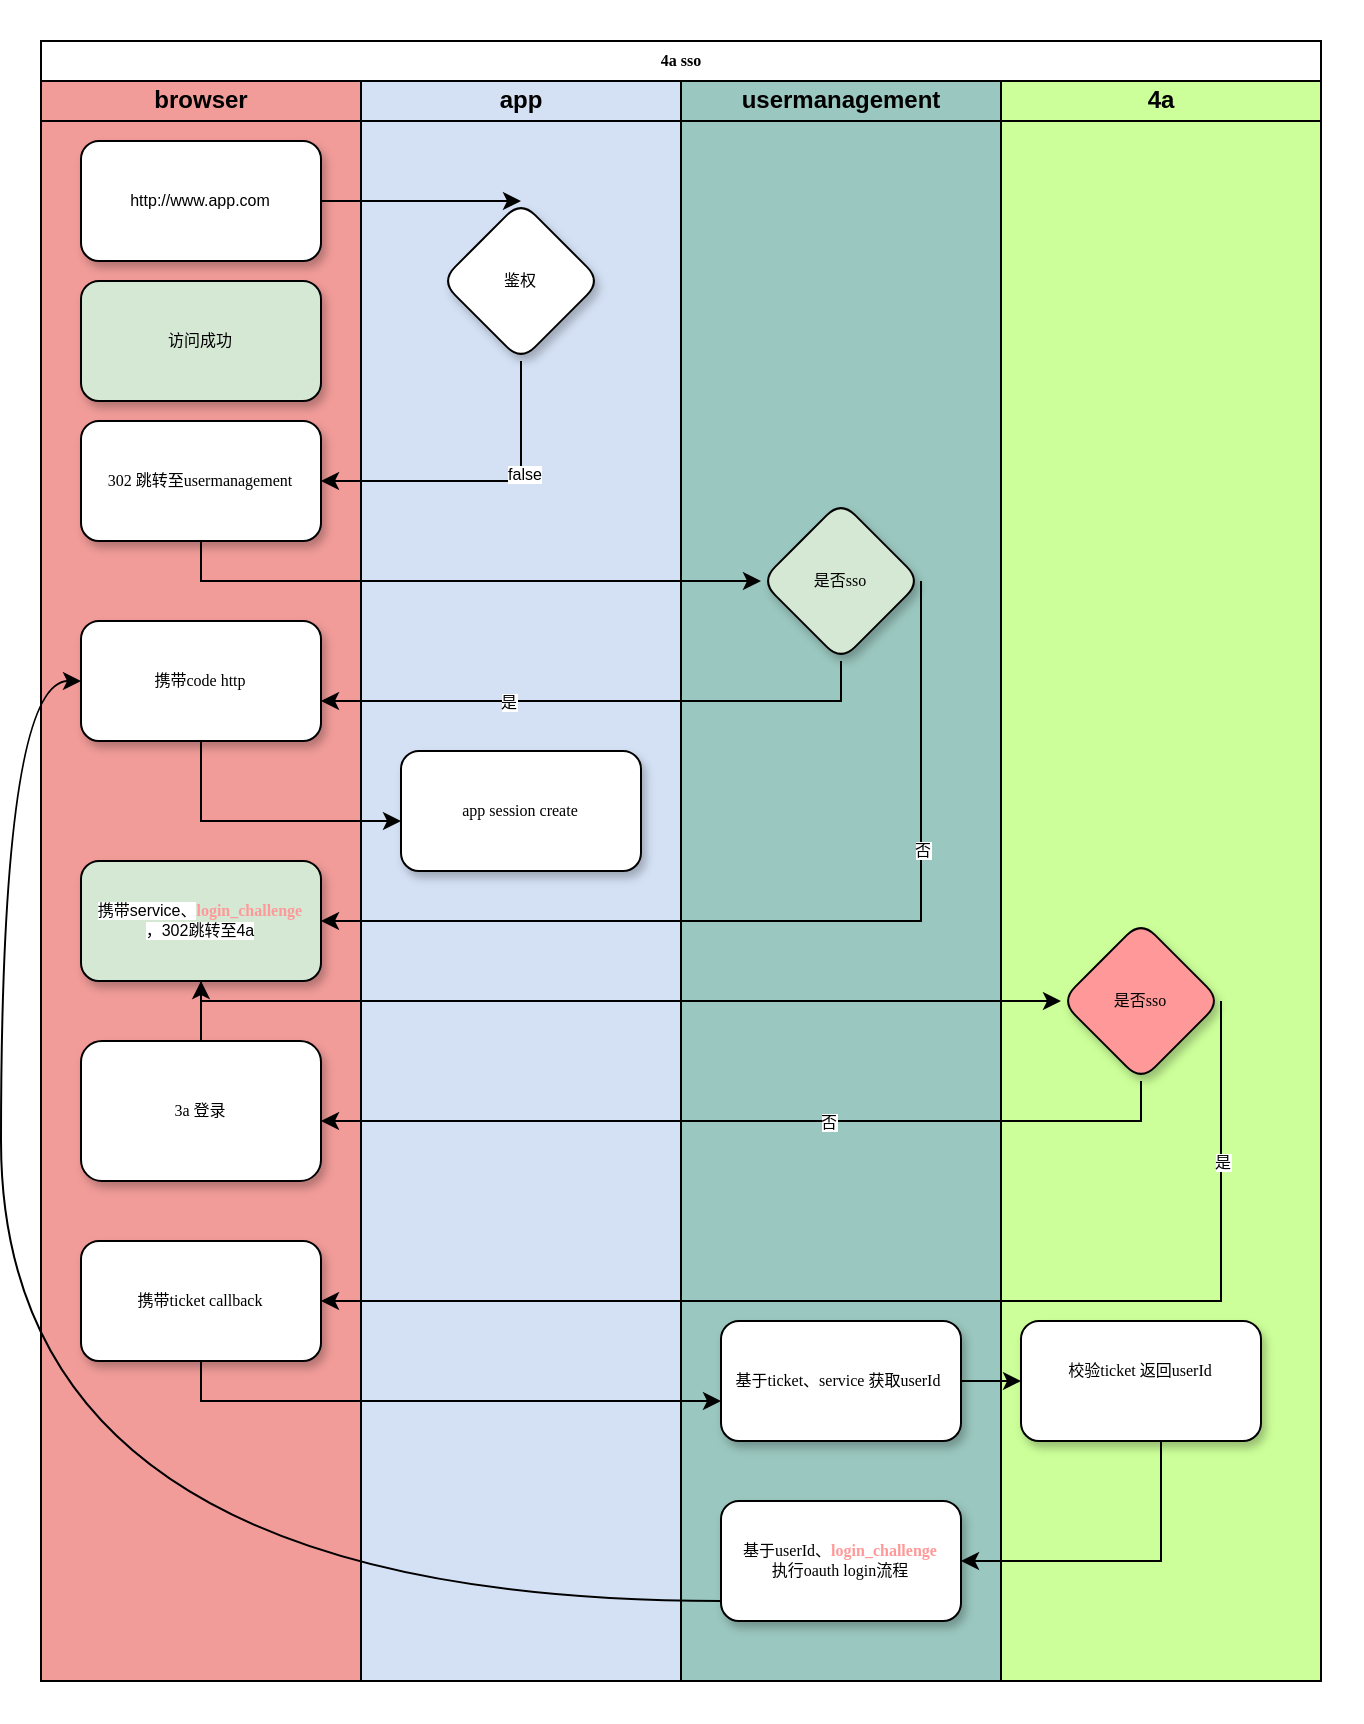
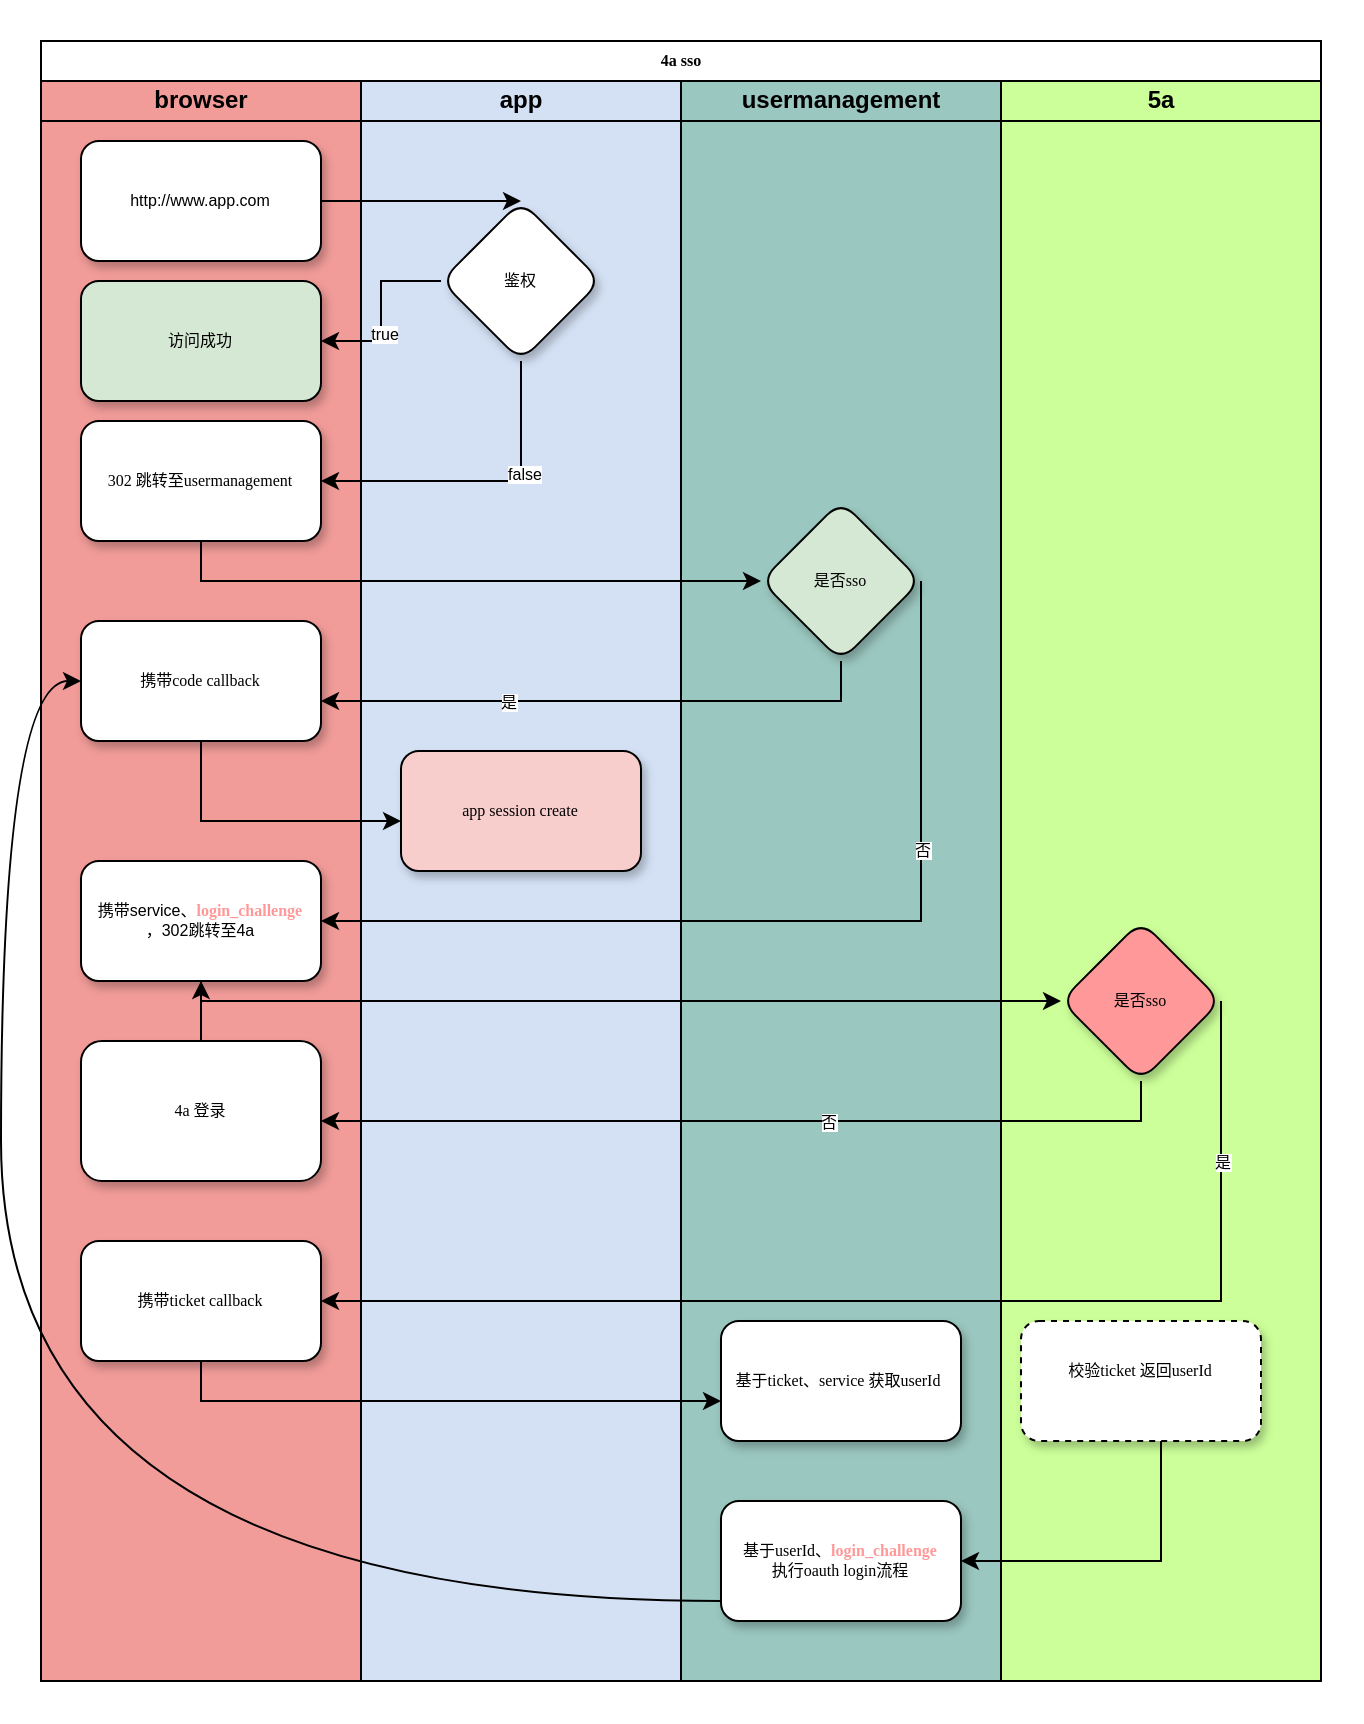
  <mxCell id="0" />
  <mxCell id="1" parent="0" />
  <mxCell id="2" value="4a sso" style="swimlane;html=1;childLayout=stackLayout;startSize=20;rounded=0;shadow=0;labelBackgroundColor=none;strokeWidth=1;fontFamily=Verdana;fontSize=8;align=center;swimlaneFillColor=#CCFF99;" parent="1" vertex="1"><mxGeometry x="20" y="20" width="640" height="820" as="geometry" /></mxCell>
  <mxCell id="3" value="browser" style="swimlane;html=1;startSize=20;swimlaneFillColor=#F19C99;fillColor=#F19C99;" parent="2" vertex="1"><mxGeometry y="20" width="160" height="800" as="geometry" /></mxCell>
  <mxCell id="4" value="访问成功" style="whiteSpace=wrap;html=1;fontSize=8;fontFamily=Verdana;rounded=1;shadow=1;labelBackgroundColor=none;strokeWidth=1;fillColor=#d5e8d4;" vertex="1" parent="3"><mxGeometry x="20" y="100" width="120" height="60" as="geometry" /></mxCell>
  <mxCell id="5" value="302 跳转至usermanagement" style="whiteSpace=wrap;html=1;fontSize=8;fontFamily=Verdana;rounded=1;shadow=1;labelBackgroundColor=none;strokeWidth=1;" vertex="1" parent="3"><mxGeometry x="20" y="170" width="120" height="60" as="geometry" /></mxCell>
- <mxCell id="6" value="携带code http" style="whiteSpace=wrap;html=1;fontSize=8;fontFamily=Verdana;rounded=1;shadow=1;labelBackgroundColor=none;strokeWidth=1;" vertex="1" parent="3"><mxGeometry x="20" y="270" width="120" height="60" as="geometry" /></mxCell>
- <mxCell id="7" value="&lt;span style=&quot;font-family: Helvetica; background-color: rgb(255, 255, 255);&quot;&gt;携带service、&lt;/span&gt;&lt;b&gt;&lt;font color=&quot;#ff9999&quot;&gt;login_challenge&lt;/font&gt;&lt;/b&gt;&lt;span style=&quot;font-family: Helvetica; background-color: rgb(255, 255, 255);&quot;&gt;&lt;br&gt;，302跳转至4a&lt;/span&gt;" style="whiteSpace=wrap;html=1;fontSize=8;fontFamily=Verdana;rounded=1;shadow=1;labelBackgroundColor=none;strokeWidth=1;fillColor=#d5e8d4;" vertex="1" parent="3"><mxGeometry x="20" y="390" width="120" height="60" as="geometry" /></mxCell>
+ <mxCell id="6" value="携带code callback" style="whiteSpace=wrap;html=1;fontSize=8;fontFamily=Verdana;rounded=1;shadow=1;labelBackgroundColor=none;strokeWidth=1;" vertex="1" parent="3"><mxGeometry x="20" y="270" width="120" height="60" as="geometry" /></mxCell>
+ <mxCell id="7" value="&lt;span style=&quot;font-family: Helvetica; background-color: rgb(255, 255, 255);&quot;&gt;携带service、&lt;/span&gt;&lt;b&gt;&lt;font color=&quot;#ff9999&quot;&gt;login_challenge&lt;/font&gt;&lt;/b&gt;&lt;span style=&quot;font-family: Helvetica; background-color: rgb(255, 255, 255);&quot;&gt;&lt;br&gt;，302跳转至4a&lt;/span&gt;" style="whiteSpace=wrap;html=1;fontSize=8;fontFamily=Verdana;rounded=1;shadow=1;labelBackgroundColor=none;strokeWidth=1;" vertex="1" parent="3"><mxGeometry x="20" y="390" width="120" height="60" as="geometry" /></mxCell>
  <mxCell id="8" value="携带ticket callback" style="whiteSpace=wrap;html=1;fontSize=8;fontFamily=Verdana;rounded=1;shadow=1;labelBackgroundColor=none;strokeWidth=1;" vertex="1" parent="3"><mxGeometry x="20" y="580" width="120" height="60" as="geometry" /></mxCell>
  <mxCell id="9" style="edgeStyle=orthogonalEdgeStyle;rounded=0;orthogonalLoop=1;jettySize=auto;html=1;fontFamily=Helvetica;fontSize=8;fontColor=#000000;" edge="1" parent="3" source="10" target="7"><mxGeometry relative="1" as="geometry" /></mxCell>
- <mxCell id="10" value="3a 登录" style="whiteSpace=wrap;html=1;fontSize=8;fontFamily=Verdana;rounded=1;shadow=1;labelBackgroundColor=none;strokeWidth=1;" vertex="1" parent="3"><mxGeometry x="20" y="480" width="120" height="70" as="geometry" /></mxCell>
+ <mxCell id="10" value="4a 登录" style="whiteSpace=wrap;html=1;fontSize=8;fontFamily=Verdana;rounded=1;shadow=1;labelBackgroundColor=none;strokeWidth=1;" vertex="1" parent="3"><mxGeometry x="20" y="480" width="120" height="70" as="geometry" /></mxCell>
  <mxCell id="11" value="&lt;span style=&quot;font-family: Helvetica;&quot;&gt;http://www.app.com&lt;/span&gt;" style="whiteSpace=wrap;html=1;fontSize=8;fontFamily=Verdana;rounded=1;shadow=1;labelBackgroundColor=none;strokeWidth=1;" vertex="1" parent="3"><mxGeometry x="20" y="30" width="120" height="60" as="geometry" /></mxCell>
  <mxCell id="12" value="app" style="swimlane;html=1;startSize=20;fillColor=#D4E1F5;swimlaneFillColor=#D4E1F5;" parent="2" vertex="1"><mxGeometry x="160" y="20" width="160" height="800" as="geometry" /></mxCell>
  <mxCell id="13" value="鉴权" style="rhombus;whiteSpace=wrap;html=1;fontSize=8;fontFamily=Verdana;rounded=1;shadow=1;labelBackgroundColor=none;strokeWidth=1;" vertex="1" parent="12"><mxGeometry x="40" y="60" width="80" height="80" as="geometry" /></mxCell>
- <mxCell id="14" value="app session create" style="whiteSpace=wrap;html=1;fontSize=8;fontFamily=Verdana;rounded=1;shadow=1;labelBackgroundColor=none;strokeWidth=1;" vertex="1" parent="12"><mxGeometry x="20" y="335" width="120" height="60" as="geometry" /></mxCell>
+ <mxCell id="14" value="app session create" style="whiteSpace=wrap;html=1;fontSize=8;fontFamily=Verdana;rounded=1;shadow=1;labelBackgroundColor=none;strokeWidth=1;fillColor=#f8cecc;" vertex="1" parent="12"><mxGeometry x="20" y="335" width="120" height="60" as="geometry" /></mxCell>
  <mxCell id="15" value="usermanagement" style="swimlane;html=1;startSize=20;swimlaneFillColor=#9AC7BF;fillColor=#9AC7BF;" parent="2" vertex="1"><mxGeometry x="320" y="20" width="160" height="800" as="geometry" /></mxCell>
  <mxCell id="16" value="是否sso" style="rhombus;whiteSpace=wrap;html=1;fontSize=8;fontFamily=Verdana;rounded=1;shadow=1;labelBackgroundColor=none;strokeWidth=1;fillColor=#D5E8D4;" vertex="1" parent="15"><mxGeometry x="40" y="210" width="80" height="80" as="geometry" /></mxCell>
  <mxCell id="17" value="基于ticket、service 获取userId&amp;nbsp;" style="whiteSpace=wrap;html=1;fontSize=8;fontFamily=Verdana;rounded=1;shadow=1;labelBackgroundColor=none;strokeWidth=1;" vertex="1" parent="15"><mxGeometry x="20" y="620" width="120" height="60" as="geometry" /></mxCell>
  <mxCell id="18" value="基于userId、&lt;b&gt;&lt;font color=&quot;#ff9999&quot;&gt;login_challenge&lt;/font&gt;&lt;/b&gt;&lt;br&gt;执行oauth login流程" style="whiteSpace=wrap;html=1;fontSize=8;fontFamily=Verdana;rounded=1;shadow=1;labelBackgroundColor=none;strokeWidth=1;" vertex="1" parent="15"><mxGeometry x="20" y="710" width="120" height="60" as="geometry" /></mxCell>
  <mxCell id="19" style="edgeStyle=orthogonalEdgeStyle;rounded=0;orthogonalLoop=1;jettySize=auto;html=1;fontFamily=Helvetica;fontSize=8;" edge="1" parent="2" target="13"><mxGeometry relative="1" as="geometry"><mxPoint x="140" y="80" as="sourcePoint" /><Array as="points"><mxPoint x="190" y="80" /><mxPoint x="190" y="80" /></Array></mxGeometry></mxCell>
+ <mxCell id="20" value="" style="edgeStyle=orthogonalEdgeStyle;rounded=0;orthogonalLoop=1;jettySize=auto;html=1;fontFamily=Helvetica;fontSize=8;" edge="1" parent="2" source="13" target="4"><mxGeometry relative="1" as="geometry" /></mxCell>
+ <mxCell id="21" value="true" style="edgeLabel;html=1;align=center;verticalAlign=middle;resizable=0;points=[];fontSize=8;fontFamily=Helvetica;" vertex="1" connectable="0" parent="20"><mxGeometry x="0.24" y="1" relative="1" as="geometry"><mxPoint as="offset" /></mxGeometry></mxCell>
  <mxCell id="22" value="" style="edgeStyle=orthogonalEdgeStyle;rounded=0;orthogonalLoop=1;jettySize=auto;html=1;fontFamily=Helvetica;fontSize=8;" edge="1" parent="2" source="13" target="5"><mxGeometry relative="1" as="geometry"><Array as="points"><mxPoint x="240" y="220" /></Array></mxGeometry></mxCell>
  <mxCell id="23" value="false" style="edgeLabel;html=1;align=center;verticalAlign=middle;resizable=0;points=[];fontSize=8;fontFamily=Helvetica;" vertex="1" connectable="0" parent="22"><mxGeometry x="-0.295" y="1" relative="1" as="geometry"><mxPoint as="offset" /></mxGeometry></mxCell>
  <mxCell id="24" value="" style="edgeStyle=orthogonalEdgeStyle;rounded=0;orthogonalLoop=1;jettySize=auto;html=1;fontFamily=Helvetica;fontSize=8;" edge="1" parent="2" source="5" target="16"><mxGeometry relative="1" as="geometry"><Array as="points"><mxPoint x="80" y="270" /></Array></mxGeometry></mxCell>
  <mxCell id="25" value="" style="edgeStyle=orthogonalEdgeStyle;rounded=0;orthogonalLoop=1;jettySize=auto;html=1;fontFamily=Helvetica;fontSize=8;" edge="1" parent="2" source="16" target="6"><mxGeometry relative="1" as="geometry"><Array as="points"><mxPoint x="400" y="330" /></Array></mxGeometry></mxCell>
  <mxCell id="26" value="是" style="edgeLabel;html=1;align=center;verticalAlign=middle;resizable=0;points=[];fontSize=8;fontFamily=Helvetica;" vertex="1" connectable="0" parent="25"><mxGeometry x="-0.218" y="1" relative="1" as="geometry"><mxPoint x="-78" y="-1" as="offset" /></mxGeometry></mxCell>
  <mxCell id="27" value="" style="edgeStyle=orthogonalEdgeStyle;rounded=0;orthogonalLoop=1;jettySize=auto;html=1;fontFamily=Helvetica;fontSize=8;" edge="1" parent="2" source="6" target="14"><mxGeometry relative="1" as="geometry"><Array as="points"><mxPoint x="80" y="390" /></Array></mxGeometry></mxCell>
  <mxCell id="28" value="" style="edgeStyle=orthogonalEdgeStyle;rounded=0;orthogonalLoop=1;jettySize=auto;html=1;fontFamily=Helvetica;fontSize=8;" edge="1" parent="2" source="16" target="7"><mxGeometry relative="1" as="geometry"><Array as="points"><mxPoint x="440" y="440" /></Array></mxGeometry></mxCell>
  <mxCell id="29" value="否" style="edgeLabel;html=1;align=center;verticalAlign=middle;resizable=0;points=[];fontSize=8;fontFamily=Helvetica;" vertex="1" connectable="0" parent="28"><mxGeometry x="-0.431" relative="1" as="geometry"><mxPoint as="offset" /></mxGeometry></mxCell>
  <mxCell id="30" value="" style="edgeStyle=orthogonalEdgeStyle;rounded=0;orthogonalLoop=1;jettySize=auto;html=1;fontFamily=Helvetica;fontSize=8;entryX=0;entryY=0.5;entryDx=0;entryDy=0;" edge="1" parent="2" source="7" target="38"><mxGeometry relative="1" as="geometry"><mxPoint x="510" y="570" as="targetPoint" /><Array as="points"><mxPoint x="80" y="480" /></Array></mxGeometry></mxCell>
  <mxCell id="31" value="" style="edgeStyle=orthogonalEdgeStyle;rounded=0;orthogonalLoop=1;jettySize=auto;html=1;fontFamily=Helvetica;fontSize=8;exitX=1;exitY=0.5;exitDx=0;exitDy=0;" edge="1" parent="2" source="38" target="8"><mxGeometry relative="1" as="geometry"><mxPoint x="590" y="691" as="sourcePoint" /><Array as="points"><mxPoint x="590" y="630" /></Array></mxGeometry></mxCell>
  <mxCell id="32" value="是" style="edgeLabel;html=1;align=center;verticalAlign=middle;resizable=0;points=[];fontSize=8;fontFamily=Helvetica;" vertex="1" connectable="0" parent="31"><mxGeometry x="-0.064" y="4" relative="1" as="geometry"><mxPoint x="131" y="-74" as="offset" /></mxGeometry></mxCell>
  <mxCell id="33" value="" style="edgeStyle=orthogonalEdgeStyle;rounded=0;orthogonalLoop=1;jettySize=auto;html=1;fontFamily=Helvetica;fontSize=8;" edge="1" parent="2" source="8" target="17"><mxGeometry relative="1" as="geometry"><Array as="points"><mxPoint x="80" y="680" /></Array></mxGeometry></mxCell>
- <mxCell id="34" value="" style="edgeStyle=orthogonalEdgeStyle;rounded=0;orthogonalLoop=1;jettySize=auto;html=1;fontFamily=Helvetica;fontSize=8;" edge="1" parent="2" source="17" target="39"><mxGeometry relative="1" as="geometry" /></mxCell>
  <mxCell id="35" value="" style="edgeStyle=orthogonalEdgeStyle;rounded=0;orthogonalLoop=1;jettySize=auto;html=1;fontFamily=Helvetica;fontSize=8;fontColor=#FF9999;" edge="1" parent="2" source="38" target="10"><mxGeometry relative="1" as="geometry"><Array as="points"><mxPoint x="550" y="540" /></Array></mxGeometry></mxCell>
  <mxCell id="36" value="&lt;font color=&quot;#000000&quot;&gt;否&lt;/font&gt;" style="edgeLabel;html=1;align=center;verticalAlign=middle;resizable=0;points=[];fontSize=8;fontFamily=Helvetica;fontColor=#FF9999;" vertex="1" connectable="0" parent="35"><mxGeometry x="-0.179" relative="1" as="geometry"><mxPoint as="offset" /></mxGeometry></mxCell>
- <mxCell id="37" value="4a" style="swimlane;html=1;startSize=20;fillColor=#CCFF99;" vertex="1" parent="2"><mxGeometry x="480" y="20" width="160" height="800" as="geometry" /></mxCell>
+ <mxCell id="37" value="5a" style="swimlane;html=1;startSize=20;fillColor=#CCFF99;" vertex="1" parent="2"><mxGeometry x="480" y="20" width="160" height="800" as="geometry" /></mxCell>
  <mxCell id="38" value="是否sso" style="rhombus;whiteSpace=wrap;html=1;fontSize=8;fontFamily=Verdana;rounded=1;shadow=1;labelBackgroundColor=none;strokeWidth=1;fillColor=#FF9999;" vertex="1" parent="37"><mxGeometry x="30" y="420" width="80" height="80" as="geometry" /></mxCell>
- <mxCell id="39" value="校验ticket 返回userId&lt;br&gt;&amp;nbsp;" style="whiteSpace=wrap;html=1;fontSize=8;fontFamily=Verdana;rounded=1;shadow=1;labelBackgroundColor=none;strokeWidth=1;" vertex="1" parent="37"><mxGeometry x="10" y="620" width="120" height="60" as="geometry" /></mxCell>
+ <mxCell id="39" value="校验ticket 返回userId&lt;br&gt;&amp;nbsp;" style="whiteSpace=wrap;html=1;fontSize=8;fontFamily=Verdana;rounded=1;shadow=1;labelBackgroundColor=none;strokeWidth=1;dashed=1;" vertex="1" parent="37"><mxGeometry x="10" y="620" width="120" height="60" as="geometry" /></mxCell>
  <mxCell id="40" value="" style="edgeStyle=orthogonalEdgeStyle;rounded=0;orthogonalLoop=1;jettySize=auto;html=1;fontFamily=Helvetica;fontSize=8;" edge="1" parent="2" source="39" target="18"><mxGeometry relative="1" as="geometry"><Array as="points"><mxPoint x="560" y="760" /></Array></mxGeometry></mxCell>
  <mxCell id="41" style="edgeStyle=orthogonalEdgeStyle;orthogonalLoop=1;jettySize=auto;html=1;entryX=0;entryY=0.5;entryDx=0;entryDy=0;fontFamily=Helvetica;fontSize=8;fontColor=#FF9999;curved=1;" edge="1" parent="2" source="18" target="6"><mxGeometry relative="1" as="geometry"><mxPoint x="20" y="416" as="targetPoint" /><Array as="points"><mxPoint x="-20" y="780" /><mxPoint x="-20" y="320" /></Array></mxGeometry></mxCell>
